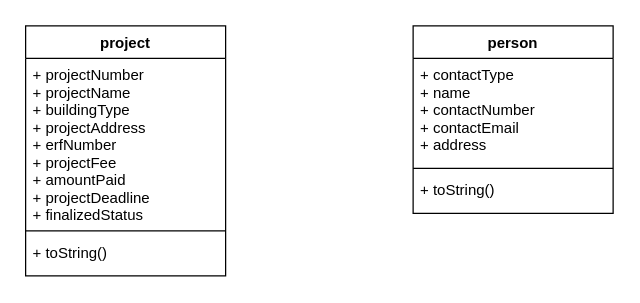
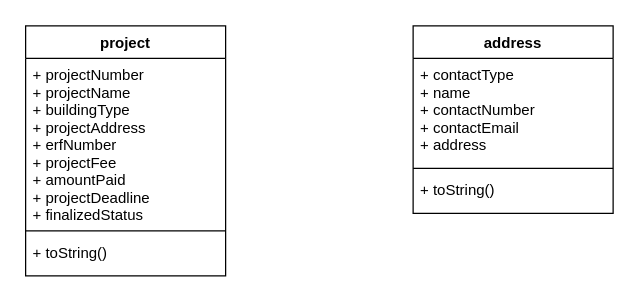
  <mxCell id="0" />
  <mxCell id="1" parent="0" />
- <mxCell id="2" value="person" style="swimlane;fontStyle=1;align=center;verticalAlign=top;childLayout=stackLayout;horizontal=1;startSize=26;horizontalStack=0;resizeParent=1;resizeParentMax=0;resizeLast=0;collapsible=1;marginBottom=0;" parent="1" vertex="1"><mxGeometry x="330" y="20" width="160" height="150" as="geometry" /></mxCell>
+ <mxCell id="2" value="address" style="swimlane;fontStyle=1;align=center;verticalAlign=top;childLayout=stackLayout;horizontal=1;startSize=26;horizontalStack=0;resizeParent=1;resizeParentMax=0;resizeLast=0;collapsible=1;marginBottom=0;" parent="1" vertex="1"><mxGeometry x="330" y="20" width="160" height="150" as="geometry" /></mxCell>
  <mxCell id="3" value="+ contactType&#10;+ name&#10;+ contactNumber&#10;+ contactEmail&#10;+ address" style="text;strokeColor=none;fillColor=none;align=left;verticalAlign=top;spacingLeft=4;spacingRight=4;overflow=hidden;rotatable=0;points=[[0,0.5],[1,0.5]];portConstraint=eastwest;" parent="2" vertex="1"><mxGeometry y="26" width="160" height="84" as="geometry" /></mxCell>
  <mxCell id="4" value="" style="line;strokeWidth=1;fillColor=none;align=left;verticalAlign=middle;spacingTop=-1;spacingLeft=3;spacingRight=3;rotatable=0;labelPosition=right;points=[];portConstraint=eastwest;" parent="2" vertex="1"><mxGeometry y="110" width="160" height="8" as="geometry" /></mxCell>
  <mxCell id="5" value="+ toString()" style="text;strokeColor=none;fillColor=none;align=left;verticalAlign=top;spacingLeft=4;spacingRight=4;overflow=hidden;rotatable=0;points=[[0,0.5],[1,0.5]];portConstraint=eastwest;" parent="2" vertex="1"><mxGeometry y="118" width="160" height="32" as="geometry" /></mxCell>
  <mxCell id="6" value="project" style="swimlane;fontStyle=1;align=center;verticalAlign=top;childLayout=stackLayout;horizontal=1;startSize=26;horizontalStack=0;resizeParent=1;resizeParentMax=0;resizeLast=0;collapsible=1;marginBottom=0;" parent="1" vertex="1"><mxGeometry x="20" y="20" width="160" height="200" as="geometry" /></mxCell>
  <mxCell id="7" value="+ projectNumber&#10;+ projectName&#10;+ buildingType&#10;+ projectAddress&#10;+ erfNumber&#10;+ projectFee&#10;+ amountPaid&#10;+ projectDeadline&#10;+ finalizedStatus" style="text;strokeColor=none;fillColor=none;align=left;verticalAlign=top;spacingLeft=4;spacingRight=4;overflow=hidden;rotatable=0;points=[[0,0.5],[1,0.5]];portConstraint=eastwest;" parent="6" vertex="1"><mxGeometry y="26" width="160" height="134" as="geometry" /></mxCell>
  <mxCell id="8" value="" style="line;strokeWidth=1;fillColor=none;align=left;verticalAlign=middle;spacingTop=-1;spacingLeft=3;spacingRight=3;rotatable=0;labelPosition=right;points=[];portConstraint=eastwest;" parent="6" vertex="1"><mxGeometry y="160" width="160" height="8" as="geometry" /></mxCell>
  <mxCell id="9" value="+ toString()" style="text;strokeColor=none;fillColor=none;align=left;verticalAlign=top;spacingLeft=4;spacingRight=4;overflow=hidden;rotatable=0;points=[[0,0.5],[1,0.5]];portConstraint=eastwest;" parent="6" vertex="1"><mxGeometry y="168" width="160" height="32" as="geometry" /></mxCell>
